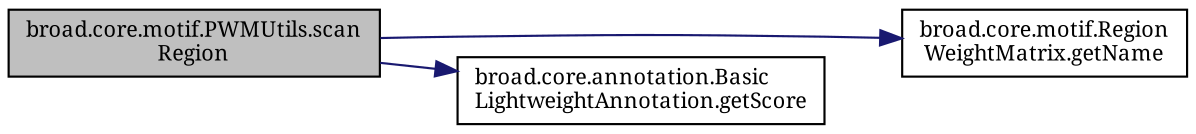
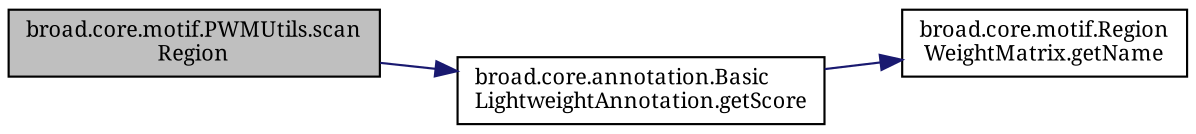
  digraph {
    fontname="Noto Serif"
    rankdir=LR
    node [color=black fillcolor=white fontname="Noto Serif" fontsize=10 shape=record style=filled]
    edge [color=midnightblue fontname="Noto Serif" fontsize=10 labelfontname=Helvetica labelfontsize=10 style=solid]
    n1 [fillcolor=grey75 fontcolor=black height=0.2 label="broad.core.motif.PWMUtils.scan\lRegion" width=0.4]
    n2 [height=0.2 label="broad.core.motif.Region\lWeightMatrix.getName" width=0.4]
    n3 [height=0.2 label="broad.core.annotation.Basic\lLightweightAnnotation.getScore" width=0.4]
-   n1 -> n2
+   n3 -> n2
    n1 -> n3
  }
